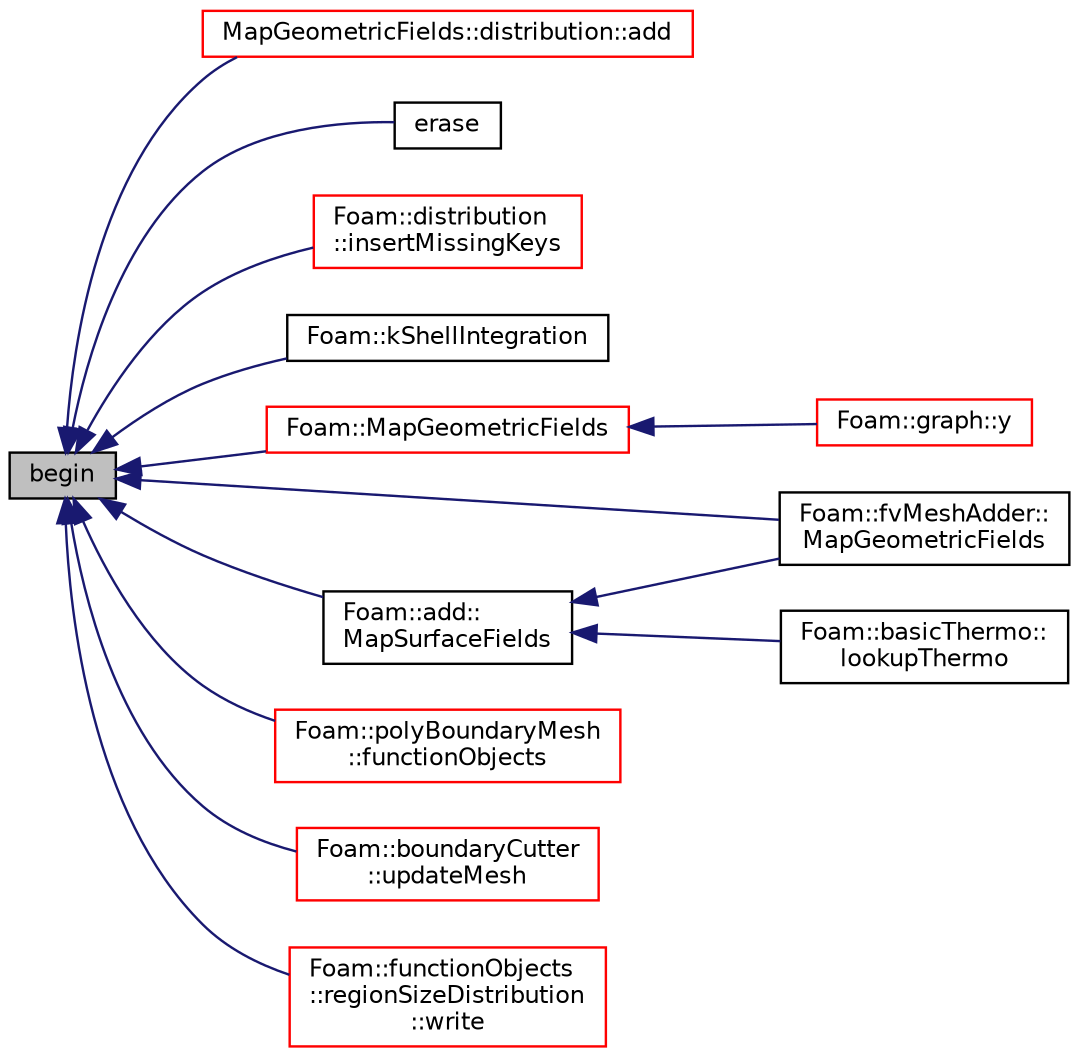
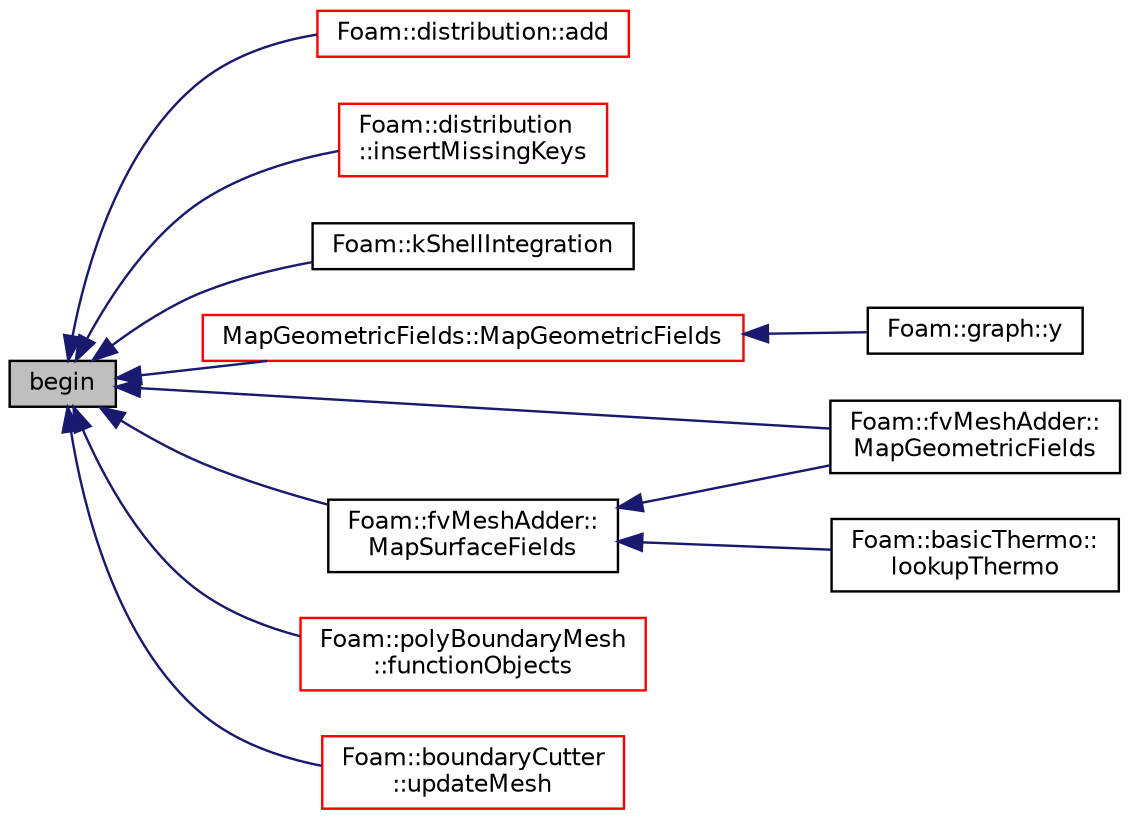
  digraph {
    rankdir=LR
    node [color=red fontname=Helvetica fontsize=10 shape=record]
    edge [color=midnightblue dir=back fontname=Helvetica fontsize=10 labelfontname=Helvetica labelfontsize=10 style=solid]
    n1 [color=black fillcolor=grey75 fontcolor=black height=0.2 label=begin style=filled width=0.4]
-   n2 [height=0.2 label="MapGeometricFields::distribution::add" width=0.4]
-   n3 [color=black height=0.2 label=erase width=0.4]
+   n2 [height=0.2 label="Foam::distribution::add" width=0.4]
    n4 [height=0.2 label="Foam::distribution\l::insertMissingKeys" width=0.4]
    n5 [color=black height=0.2 label="Foam::kShellIntegration" width=0.4]
-   n6 [height=0.2 label="Foam::MapGeometricFields" width=0.4]
-   n7 [color=black height=0.2 label="Foam::add::\lMapSurfaceFields" width=0.4]
+   n6 [height=0.2 label="MapGeometricFields::MapGeometricFields" width=0.4]
+   n7 [color=black height=0.2 label="Foam::fvMeshAdder::\lMapSurfaceFields" width=0.4]
    n8 [color=black height=0.2 label="Foam::fvMeshAdder::\lMapGeometricFields" width=0.4]
    n9 [height=0.2 label="Foam::polyBoundaryMesh\l::functionObjects" width=0.4]
    n10 [height=0.2 label="Foam::boundaryCutter\l::updateMesh" width=0.4]
-   n11 [height=0.2 label="Foam::functionObjects\l::regionSizeDistribution\l::write" width=0.4]
    n12 [color=black height=0.2 label="Foam::basicThermo::\llookupThermo" width=0.4]
-   n13 [height=0.2 label="Foam::graph::y" width=0.4]
+   n13 [color=black height=0.2 label="Foam::graph::y" width=0.4]
    n1 -> n2
-   n1 -> n3
    n1 -> n4
    n1 -> n5
    n1 -> n6
    n1 -> n7
    n1 -> n8
    n1 -> n9
    n1 -> n10
-   n1 -> n11
    n6 -> n13
    n7 -> n8
    n7 -> n12
  }
